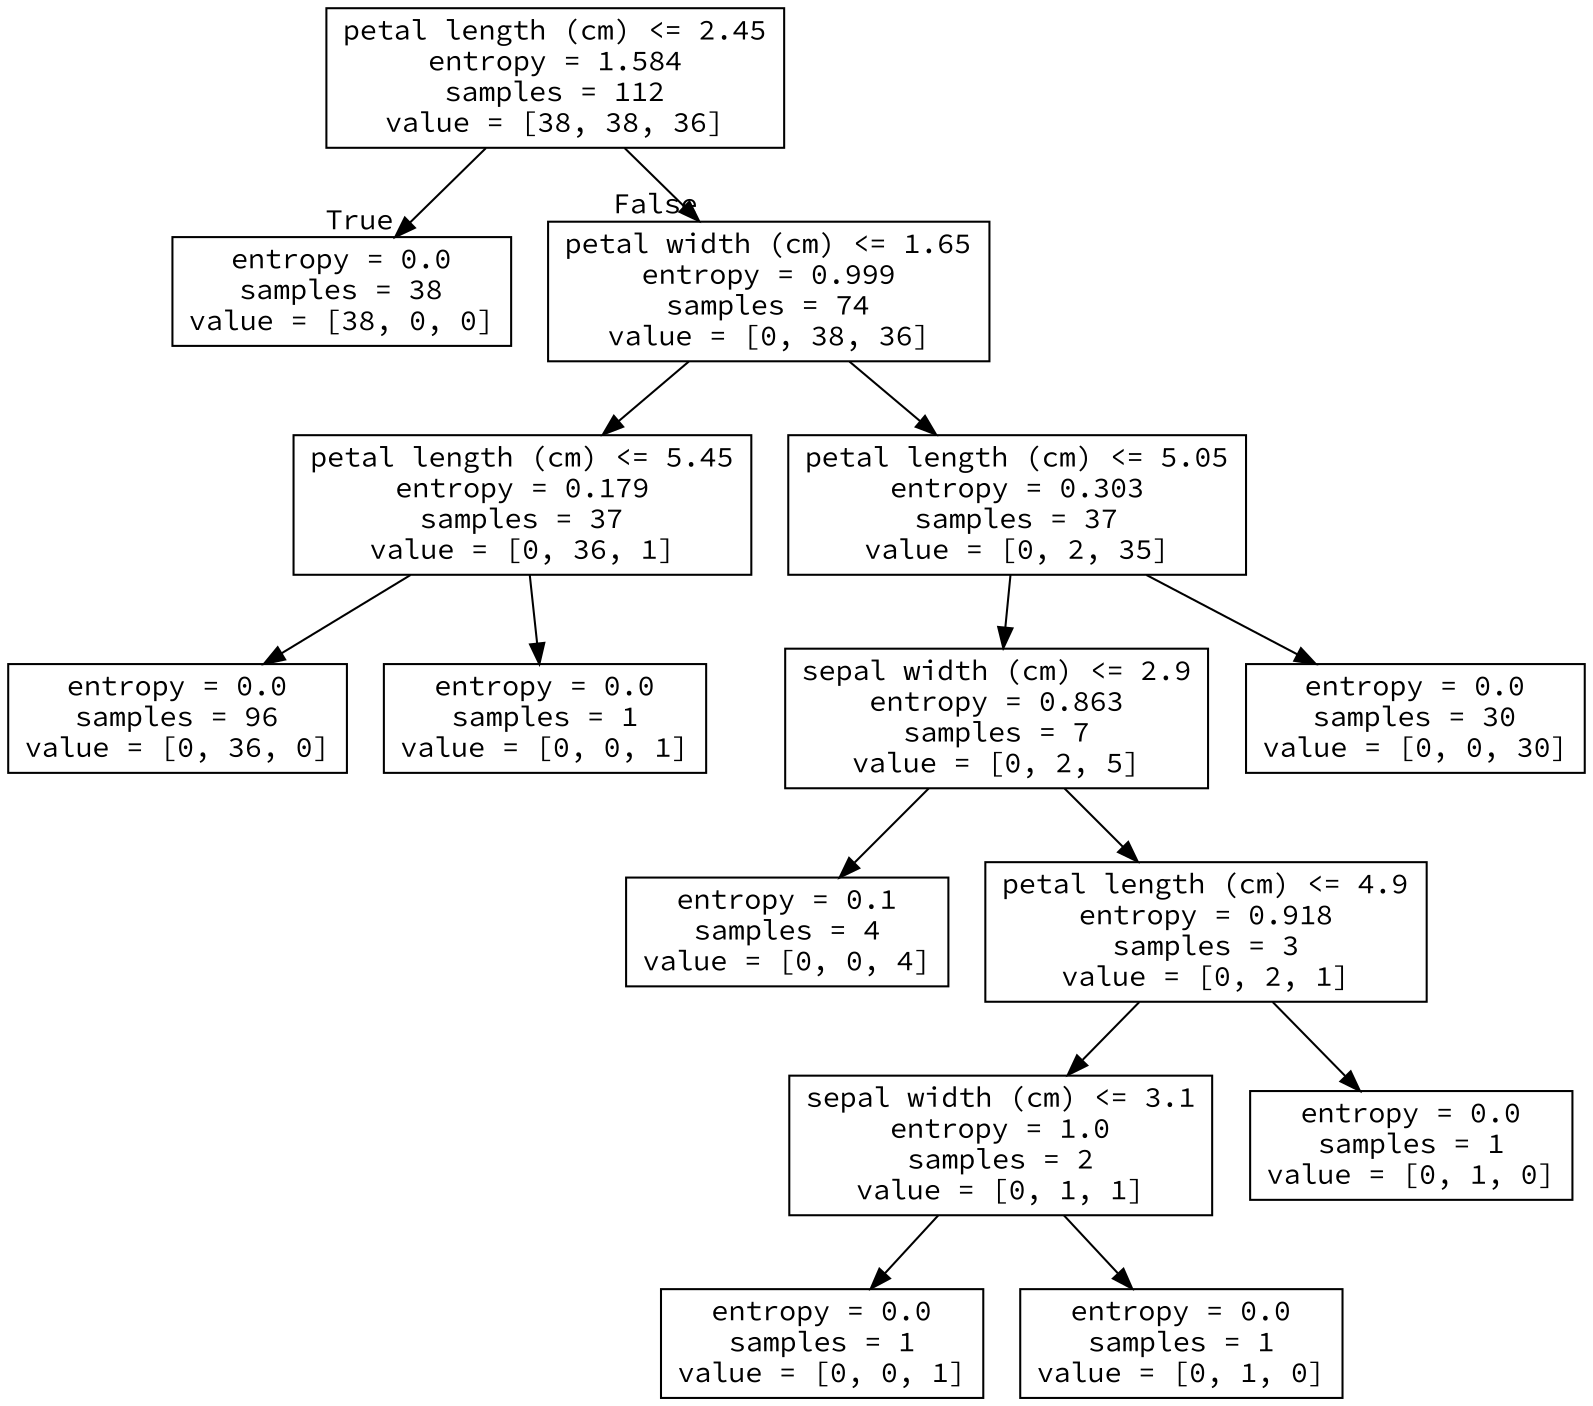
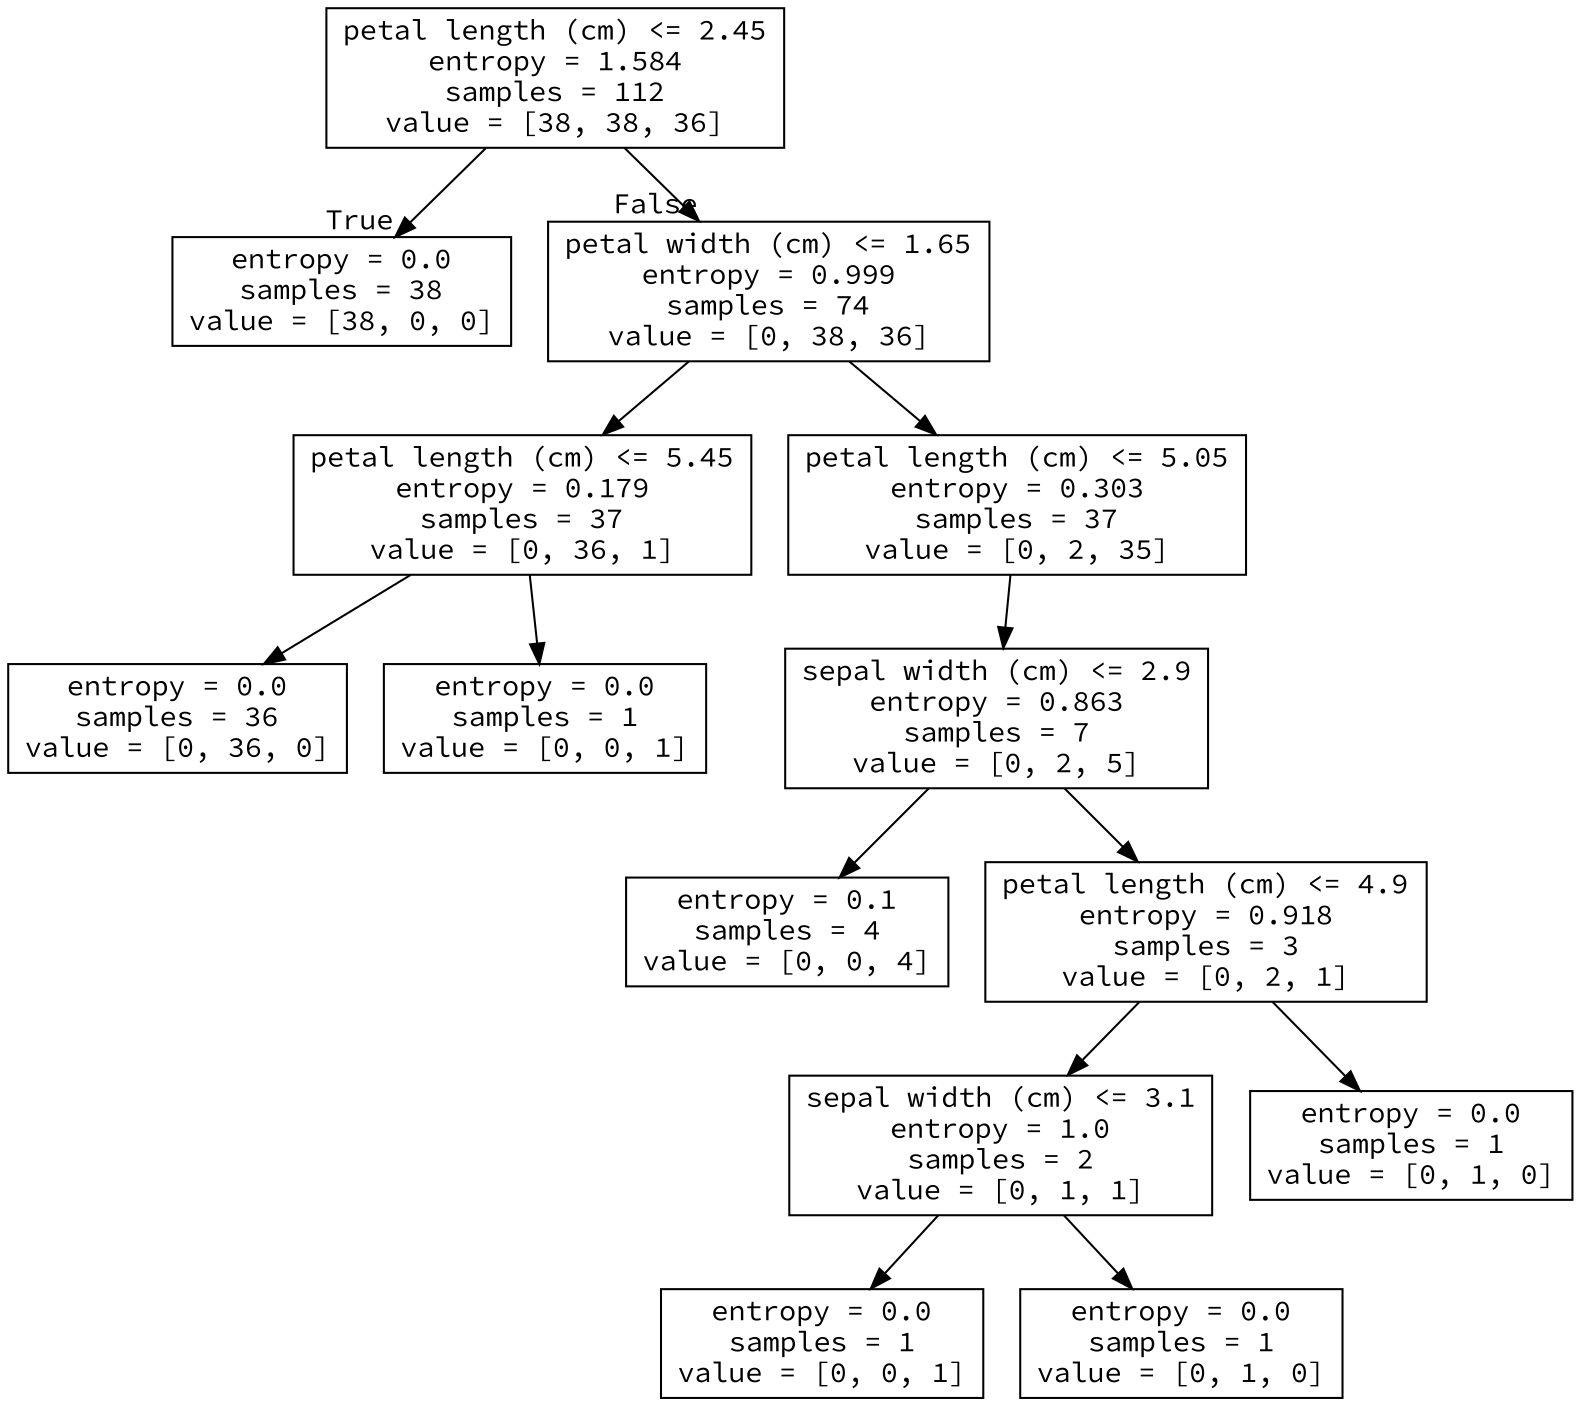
  digraph {
    fontname="Source Code Pro"
    node [fontname="Source Code Pro" shape=box]
    edge [fontname="Source Code Pro"]
    n1 [label="petal length (cm) <= 2.45\nentropy = 1.584\nsamples = 112\nvalue = [38, 38, 36]"]
    n2 [label="entropy = 0.0\nsamples = 38\nvalue = [38, 0, 0]"]
    n3 [label="petal width (cm) <= 1.65\nentropy = 0.999\nsamples = 74\nvalue = [0, 38, 36]"]
    n4 [label="petal length (cm) <= 5.45\nentropy = 0.179\nsamples = 37\nvalue = [0, 36, 1]"]
    n5 [label="petal length (cm) <= 5.05\nentropy = 0.303\nsamples = 37\nvalue = [0, 2, 35]"]
-   n6 [label="entropy = 0.0\nsamples = 96\nvalue = [0, 36, 0]"]
+   n6 [label="entropy = 0.0\nsamples = 36\nvalue = [0, 36, 0]"]
    n7 [label="entropy = 0.0\nsamples = 1\nvalue = [0, 0, 1]"]
    n8 [label="sepal width (cm) <= 2.9\nentropy = 0.863\nsamples = 7\nvalue = [0, 2, 5]"]
-   n9 [label="entropy = 0.0\nsamples = 30\nvalue = [0, 0, 30]"]
    n10 [label="entropy = 0.1\nsamples = 4\nvalue = [0, 0, 4]"]
    n11 [label="petal length (cm) <= 4.9\nentropy = 0.918\nsamples = 3\nvalue = [0, 2, 1]"]
    n12 [label="sepal width (cm) <= 3.1\nentropy = 1.0\nsamples = 2\nvalue = [0, 1, 1]"]
    n13 [label="entropy = 0.0\nsamples = 1\nvalue = [0, 1, 0]"]
    n14 [label="entropy = 0.0\nsamples = 1\nvalue = [0, 0, 1]"]
    n15 [label="entropy = 0.0\nsamples = 1\nvalue = [0, 1, 0]"]
    n1 -> n2 [headlabel=True labelangle=45 labeldistance=2.5]
    n1 -> n3 [headlabel=False labelangle=-45 labeldistance=2.5]
    n3 -> n4
    n3 -> n5
    n4 -> n6
    n4 -> n7
    n5 -> n8
-   n5 -> n9
    n8 -> n10
    n8 -> n11
    n11 -> n12
    n11 -> n13
    n12 -> n14
    n12 -> n15
  }
